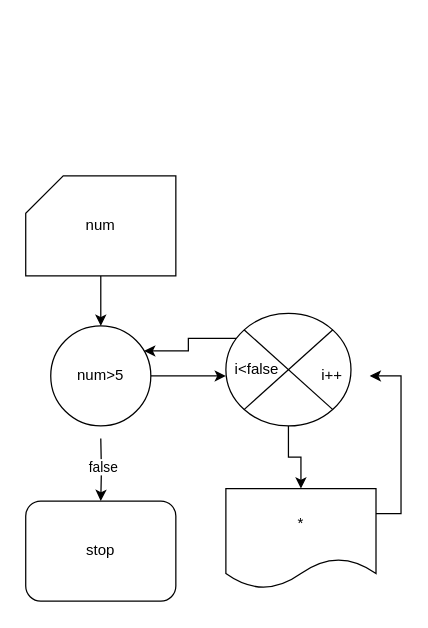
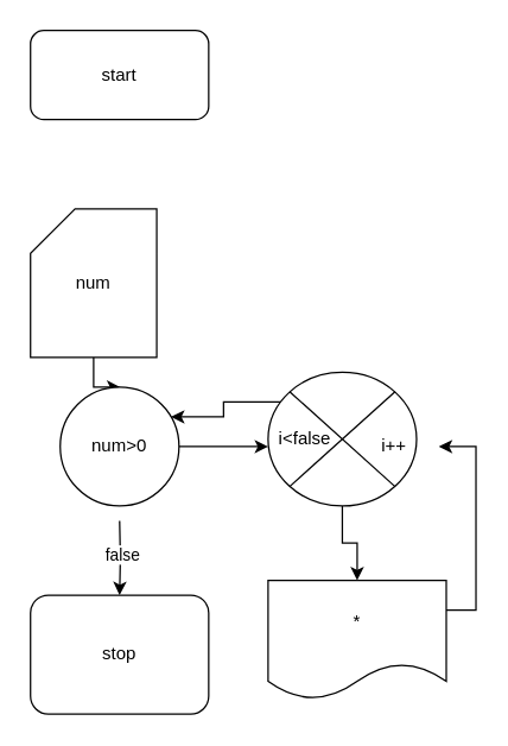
  <mxCell id="0" />
  <mxCell id="1" parent="0" />
+ <mxCell id="2" value="start" style="rounded=1;whiteSpace=wrap;html=1;" parent="1" vertex="1"><mxGeometry x="20" y="20" width="120" height="60" as="geometry" /></mxCell>
  <mxCell id="3" style="edgeStyle=orthogonalEdgeStyle;rounded=0;orthogonalLoop=1;jettySize=auto;html=1;" parent="1" source="4" edge="1"><mxGeometry relative="1" as="geometry"><mxPoint x="80" y="260" as="targetPoint" /></mxGeometry></mxCell>
- <mxCell id="4" value="num" style="shape=card;whiteSpace=wrap;html=1;" parent="1" vertex="1"><mxGeometry x="20" y="140" width="120" height="80" as="geometry" /></mxCell>
+ <mxCell id="4" value="num" style="shape=card;whiteSpace=wrap;html=1;" parent="1" vertex="1"><mxGeometry x="20" y="140" width="85" height="100" as="geometry" /></mxCell>
  <mxCell id="5" value="" style="edgeStyle=orthogonalEdgeStyle;rounded=0;orthogonalLoop=1;jettySize=auto;html=1;entryX=0.5;entryY=0;entryDx=0;entryDy=0;" parent="1" edge="1" target="7"><mxGeometry relative="1" as="geometry"><mxPoint x="80" y="400" as="targetPoint" /><mxPoint x="80" y="350" as="sourcePoint" /></mxGeometry></mxCell>
  <mxCell id="6" value="false" style="edgeLabel;html=1;align=center;verticalAlign=middle;resizable=0;points=[];" parent="5" vertex="1" connectable="0"><mxGeometry x="-0.081" y="1" relative="1" as="geometry"><mxPoint as="offset" /></mxGeometry></mxCell>
  <mxCell id="7" value="stop" style="rounded=1;whiteSpace=wrap;html=1;" parent="1" vertex="1"><mxGeometry x="20" y="400" width="120" height="80" as="geometry" /></mxCell>
  <mxCell id="8" value="" style="edgeStyle=orthogonalEdgeStyle;rounded=0;orthogonalLoop=1;jettySize=auto;html=1;" edge="1" parent="1" source="9"><mxGeometry relative="1" as="geometry"><mxPoint x="180" y="300" as="targetPoint" /></mxGeometry></mxCell>
- <mxCell id="9" value="num&amp;gt;5" style="ellipse;whiteSpace=wrap;html=1;aspect=fixed;" parent="1" vertex="1"><mxGeometry x="40" y="260" width="80" height="80" as="geometry" /></mxCell>
+ <mxCell id="9" value="num&amp;gt;0" style="ellipse;whiteSpace=wrap;html=1;aspect=fixed;" parent="1" vertex="1"><mxGeometry x="40" y="260" width="80" height="80" as="geometry" /></mxCell>
  <mxCell id="10" style="edgeStyle=orthogonalEdgeStyle;rounded=0;orthogonalLoop=1;jettySize=auto;html=1;" edge="1" parent="1" source="12" target="16"><mxGeometry relative="1" as="geometry"><mxPoint x="230" y="410" as="targetPoint" /></mxGeometry></mxCell>
  <mxCell id="11" value="" style="edgeStyle=orthogonalEdgeStyle;rounded=0;orthogonalLoop=1;jettySize=auto;html=1;" edge="1" parent="1" source="12" target="9"><mxGeometry relative="1" as="geometry"><Array as="points"><mxPoint x="150" y="270" /><mxPoint x="150" y="280" /></Array></mxGeometry></mxCell>
  <mxCell id="12" value="" style="shape=sumEllipse;perimeter=ellipsePerimeter;whiteSpace=wrap;html=1;backgroundOutline=1;" vertex="1" parent="1"><mxGeometry x="180" y="250" width="100" height="90" as="geometry" /></mxCell>
  <mxCell id="13" value="i&amp;lt;false" style="text;html=1;strokeColor=none;fillColor=none;align=center;verticalAlign=middle;whiteSpace=wrap;rounded=0;" vertex="1" parent="1"><mxGeometry x="175" y="280" width="60" height="30" as="geometry" /></mxCell>
  <mxCell id="14" value="i++" style="text;html=1;strokeColor=none;fillColor=none;align=center;verticalAlign=middle;whiteSpace=wrap;rounded=0;" vertex="1" parent="1"><mxGeometry x="235" y="285" width="60" height="30" as="geometry" /></mxCell>
  <mxCell id="15" style="edgeStyle=orthogonalEdgeStyle;rounded=0;orthogonalLoop=1;jettySize=auto;html=1;entryX=1;entryY=0.5;entryDx=0;entryDy=0;" edge="1" parent="1" source="16" target="14"><mxGeometry relative="1" as="geometry"><Array as="points"><mxPoint x="320" y="410" /><mxPoint x="320" y="300" /></Array></mxGeometry></mxCell>
  <mxCell id="16" value="*" style="shape=document;whiteSpace=wrap;html=1;boundedLbl=1;" vertex="1" parent="1"><mxGeometry x="180" y="390" width="120" height="80" as="geometry" /></mxCell>
